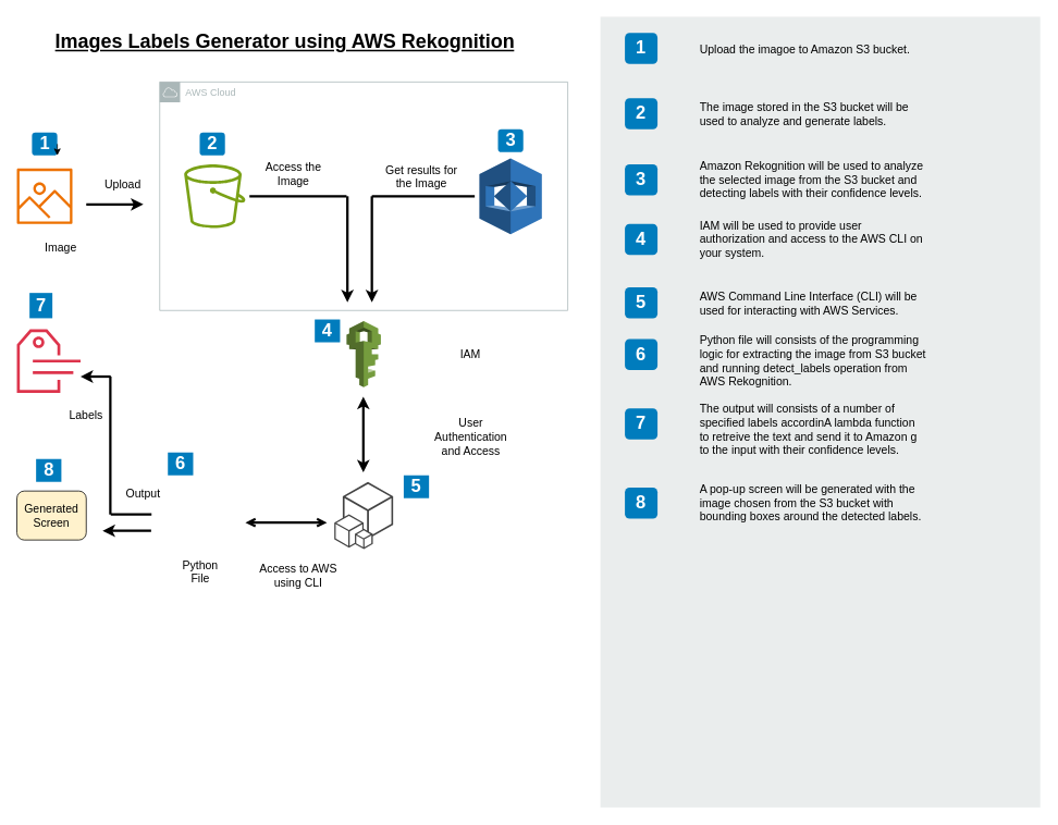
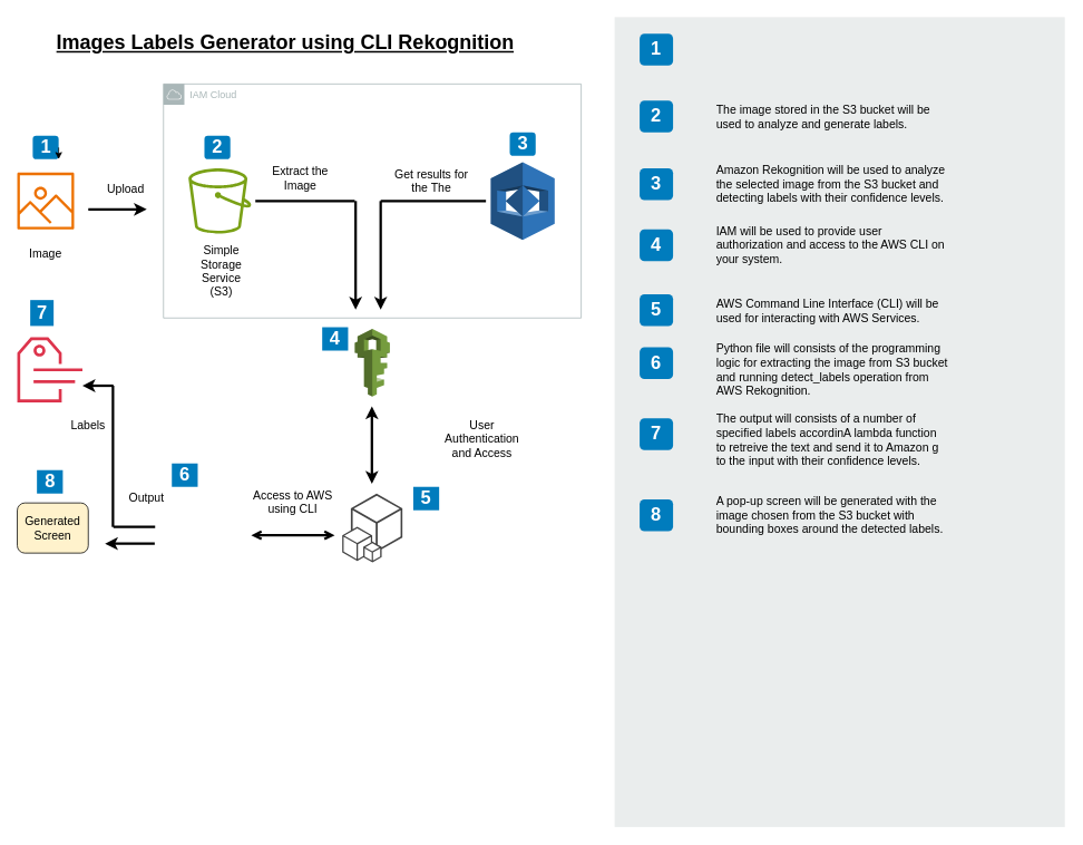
  <mxCell id="0" />
  <mxCell id="1" parent="0" />
- <mxCell id="2" value="AWS Cloud" style="sketch=0;outlineConnect=0;gradientColor=none;html=1;whiteSpace=wrap;fontSize=12;fontStyle=0;shape=mxgraph.aws4.group;grIcon=mxgraph.aws4.group_aws_cloud;strokeColor=#AAB7B8;fillColor=none;verticalAlign=top;align=left;spacingLeft=30;fontColor=#AAB7B8;dashed=0;movable=0;resizable=0;rotatable=0;deletable=0;editable=0;locked=1;connectable=0;" parent="1" vertex="1"><mxGeometry x="195" y="100" width="500" height="280" as="geometry" /></mxCell>
+ <mxCell id="2" value="IAM Cloud" style="sketch=0;outlineConnect=0;gradientColor=none;html=1;whiteSpace=wrap;fontSize=12;fontStyle=0;shape=mxgraph.aws4.group;grIcon=mxgraph.aws4.group_aws_cloud;strokeColor=#AAB7B8;fillColor=none;verticalAlign=top;align=left;spacingLeft=30;fontColor=#AAB7B8;dashed=0;movable=0;resizable=0;rotatable=0;deletable=0;editable=0;locked=1;connectable=0;" parent="1" vertex="1"><mxGeometry x="195" y="100" width="500" height="280" as="geometry" /></mxCell>
  <mxCell id="3" value="" style="sketch=0;outlineConnect=0;fontColor=#232F3E;gradientColor=none;fillColor=#7AA116;strokeColor=none;dashed=0;verticalLabelPosition=bottom;verticalAlign=top;align=center;html=1;fontSize=12;fontStyle=0;aspect=fixed;pointerEvents=1;shape=mxgraph.aws4.bucket;movable=0;resizable=0;rotatable=0;deletable=0;editable=0;locked=1;connectable=0;" parent="1" vertex="1"><mxGeometry x="225" y="201" width="75" height="78" as="geometry" /></mxCell>
  <mxCell id="4" value="" style="outlineConnect=0;dashed=0;verticalLabelPosition=bottom;verticalAlign=top;align=center;html=1;shape=mxgraph.aws3.iam;fillColor=#759C3E;gradientColor=none;" parent="1" vertex="1"><mxGeometry x="424" y="393" width="42" height="81" as="geometry" /></mxCell>
  <mxCell id="5" value="" style="rounded=0;whiteSpace=wrap;html=1;fillColor=#EAEDED;fontSize=22;fontColor=#FFFFFF;strokeColor=none;labelBackgroundColor=none;movable=0;resizable=0;rotatable=0;deletable=0;editable=0;locked=1;connectable=0;" parent="1" vertex="1"><mxGeometry x="735" width="539" height="969" as="geometry" y="20" /></mxCell>
  <mxCell id="6" value="1" style="rounded=1;whiteSpace=wrap;html=1;fillColor=#007CBD;strokeColor=none;fontColor=#FFFFFF;fontStyle=1;fontSize=22;labelBackgroundColor=none;" parent="1" vertex="1"><mxGeometry x="765" y="40" width="40" height="38" as="geometry" /></mxCell>
  <mxCell id="7" value="2" style="rounded=1;whiteSpace=wrap;html=1;fillColor=#007CBD;strokeColor=none;fontColor=#FFFFFF;fontStyle=1;fontSize=22;labelBackgroundColor=none;" parent="1" vertex="1"><mxGeometry x="765" y="120" width="40" height="38" as="geometry" /></mxCell>
  <mxCell id="8" value="3" style="rounded=1;whiteSpace=wrap;html=1;fillColor=#007CBD;strokeColor=none;fontColor=#FFFFFF;fontStyle=1;fontSize=22;labelBackgroundColor=none;" parent="1" vertex="1"><mxGeometry x="765" y="201" width="40" height="38" as="geometry" /></mxCell>
  <mxCell id="9" value="4" style="rounded=1;whiteSpace=wrap;html=1;fillColor=#007CBD;strokeColor=none;fontColor=#FFFFFF;fontStyle=1;fontSize=22;labelBackgroundColor=none;" parent="1" vertex="1"><mxGeometry x="765" y="274" width="40" height="38" as="geometry" /></mxCell>
  <mxCell id="10" value="5" style="rounded=1;whiteSpace=wrap;html=1;fillColor=#007CBD;strokeColor=none;fontColor=#FFFFFF;fontStyle=1;fontSize=22;labelBackgroundColor=none;" parent="1" vertex="1"><mxGeometry x="765" y="351.5" width="40" height="38" as="geometry" /></mxCell>
  <mxCell id="11" value="6" style="rounded=1;whiteSpace=wrap;html=1;fillColor=#007CBD;strokeColor=none;fontColor=#FFFFFF;fontStyle=1;fontSize=22;labelBackgroundColor=none;" parent="1" vertex="1"><mxGeometry x="765" y="415" width="40" height="38" as="geometry" /></mxCell>
  <mxCell id="12" value="7" style="rounded=1;whiteSpace=wrap;html=1;fillColor=#007CBD;strokeColor=none;fontColor=#FFFFFF;fontStyle=1;fontSize=22;labelBackgroundColor=none;" parent="1" vertex="1"><mxGeometry x="765" y="500" width="40" height="38" as="geometry" /></mxCell>
  <mxCell id="13" value="8" style="rounded=1;whiteSpace=wrap;html=1;fillColor=#007CBD;strokeColor=none;fontColor=#FFFFFF;fontStyle=1;fontSize=22;labelBackgroundColor=none;" parent="1" vertex="1"><mxGeometry x="765" y="597" width="40" height="38" as="geometry" /></mxCell>
  <mxCell id="14" value="" style="sketch=0;outlineConnect=0;fontColor=#232F3E;gradientColor=none;fillColor=#ED7100;strokeColor=none;dashed=0;verticalLabelPosition=bottom;verticalAlign=top;align=center;html=1;fontSize=12;fontStyle=0;aspect=fixed;pointerEvents=1;shape=mxgraph.aws4.container_registry_image;movable=0;resizable=0;rotatable=0;deletable=0;editable=0;locked=1;connectable=0;" parent="1" vertex="1"><mxGeometry x="20" y="206" width="68" height="68" as="geometry" /></mxCell>
  <mxCell id="15" value="" style="outlineConnect=0;dashed=0;verticalLabelPosition=bottom;verticalAlign=top;align=center;html=1;shape=mxgraph.aws3.cli;fillColor=#444444;gradientColor=none;" parent="1" vertex="1"><mxGeometry x="409" y="590" width="72" height="82.5" as="geometry" /></mxCell>
  <mxCell id="16" value="" style="outlineConnect=0;dashed=0;verticalLabelPosition=bottom;verticalAlign=top;align=center;html=1;shape=mxgraph.aws3.rekognition;fillColor=#2E73B8;gradientColor=none;movable=0;resizable=0;rotatable=0;deletable=0;editable=0;locked=1;connectable=0;" parent="1" vertex="1"><mxGeometry x="586.75" y="193.5" width="76.5" height="93" as="geometry" /></mxCell>
  <mxCell id="17" value="" style="sketch=0;outlineConnect=0;fontColor=#232F3E;gradientColor=none;fillColor=#DD344C;strokeColor=none;dashed=0;verticalLabelPosition=bottom;verticalAlign=top;align=center;html=1;fontSize=12;fontStyle=0;aspect=fixed;pointerEvents=1;shape=mxgraph.aws4.waf_labels;" parent="1" vertex="1"><mxGeometry x="20" y="403" width="78" height="78" as="geometry" /></mxCell>
  <mxCell id="18" value="&lt;font style=&quot;font-size: 14px;&quot;&gt;Generated Screen&lt;/font&gt;" style="rounded=1;whiteSpace=wrap;html=1;fillColor=#fff2cc;" parent="1" vertex="1"><mxGeometry x="20" y="601.25" width="85" height="60" as="geometry" /></mxCell>
- <mxCell id="20" value="&lt;font style=&quot;font-size: 14px;&quot;&gt;IAM&lt;/font&gt;" style="text;html=1;align=center;verticalAlign=middle;whiteSpace=wrap;rounded=0;" parent="1" vertex="1"><mxGeometry x="546" y="419" width="60" height="30" as="geometry" /></mxCell>
+ <mxCell id="19" value="&lt;font style=&quot;font-size: 14px;&quot;&gt;Simple&lt;/font&gt;&lt;div&gt;&lt;font style=&quot;font-size: 14px;&quot;&gt;Storage Service&lt;/font&gt;&lt;/div&gt;&lt;div&gt;&lt;font style=&quot;font-size: 14px;&quot;&gt;(S3)&lt;/font&gt;&lt;/div&gt;" style="text;html=1;align=center;verticalAlign=middle;whiteSpace=wrap;rounded=0;movable=0;resizable=0;rotatable=0;deletable=0;editable=0;locked=1;connectable=0;" parent="1" vertex="1"><mxGeometry x="232.5" y="288" width="62.5" height="72" as="geometry" /></mxCell>
  <mxCell id="21" value="" style="endArrow=classic;startArrow=classic;html=1;rounded=0;strokeWidth=3;" parent="1" edge="1"><mxGeometry width="50" height="50" relative="1" as="geometry"><mxPoint x="444.5" y="578.5" as="sourcePoint" /><mxPoint x="444.5" y="485.5" as="targetPoint" /><Array as="points"><mxPoint x="444.5" y="534" /></Array></mxGeometry></mxCell>
- <mxCell id="22" value="&lt;font style=&quot;font-size: 14px;&quot;&gt;User Authentication and Access&lt;/font&gt;" style="text;html=1;align=center;verticalAlign=middle;whiteSpace=wrap;rounded=0;" parent="1" vertex="1"><mxGeometry x="526.5" y="500" width="99" height="70" as="geometry" /></mxCell>
- <mxCell id="23" value="&lt;font style=&quot;font-size: 14px;&quot;&gt;Image&lt;/font&gt;" style="text;html=1;align=center;verticalAlign=middle;whiteSpace=wrap;rounded=0;" parent="1" vertex="1"><mxGeometry x="44" y="288" width="60" height="30" as="geometry" /></mxCell>
+ <mxCell id="22" value="&lt;font style=&quot;font-size: 14px;&quot;&gt;User Authentication and Access&lt;/font&gt;" style="text;html=1;align=center;verticalAlign=middle;whiteSpace=wrap;rounded=0;" parent="1" vertex="1"><mxGeometry x="526.5" y="490" width="99" height="70" as="geometry" /></mxCell>
+ <mxCell id="23" value="&lt;font style=&quot;font-size: 14px;&quot;&gt;Image&lt;/font&gt;" style="text;html=1;align=center;verticalAlign=middle;whiteSpace=wrap;rounded=0;" parent="1" vertex="1"><mxGeometry x="24" y="288" width="60" height="30" as="geometry" /></mxCell>
  <mxCell id="24" value="" style="endArrow=classic;html=1;rounded=0;strokeWidth=3;" parent="1" edge="1"><mxGeometry width="50" height="50" relative="1" as="geometry"><mxPoint x="105" y="250" as="sourcePoint" /><mxPoint x="175" y="250" as="targetPoint" /></mxGeometry></mxCell>
  <mxCell id="25" value="" style="endArrow=none;html=1;rounded=0;strokeWidth=3;" parent="1" edge="1"><mxGeometry width="50" height="50" relative="1" as="geometry"><mxPoint x="305" y="240" as="sourcePoint" /><mxPoint x="424" y="240" as="targetPoint" /></mxGeometry></mxCell>
  <mxCell id="26" value="" style="endArrow=classic;html=1;rounded=0;strokeWidth=3;" parent="1" edge="1"><mxGeometry width="50" height="50" relative="1" as="geometry"><mxPoint x="425" y="240" as="sourcePoint" /><mxPoint x="425" y="370" as="targetPoint" /></mxGeometry></mxCell>
  <mxCell id="27" value="" style="endArrow=none;html=1;rounded=0;strokeWidth=3;" parent="1" edge="1"><mxGeometry width="50" height="50" relative="1" as="geometry"><mxPoint x="455" y="240" as="sourcePoint" /><mxPoint x="581" y="240" as="targetPoint" /></mxGeometry></mxCell>
  <mxCell id="28" value="" style="endArrow=classic;html=1;rounded=0;strokeWidth=3;" parent="1" edge="1"><mxGeometry width="50" height="50" relative="1" as="geometry"><mxPoint x="455" y="240" as="sourcePoint" /><mxPoint x="455" y="370" as="targetPoint" /></mxGeometry></mxCell>
  <mxCell id="29" value="" style="edgeStyle=orthogonalEdgeStyle;htmDepartman barl=1;endArrow=open;elbow=vertical;startArrow=open;startFill=0;endFill=0;strokeColor=#000000;rounded=0;strokeWidth=3;" parent="1" edge="1"><mxGeometry width="100" relative="1" as="geometry"><mxPoint x="300" y="640" as="sourcePoint" /><mxPoint x="400" y="640" as="targetPoint" /></mxGeometry></mxCell>
  <mxCell id="30" value="&lt;font style=&quot;font-size: 14px;&quot;&gt;Upload&lt;/font&gt;" style="text;html=1;align=center;verticalAlign=middle;whiteSpace=wrap;rounded=0;" parent="1" vertex="1"><mxGeometry x="120" y="211" width="60" height="30" as="geometry" /></mxCell>
- <mxCell id="31" value="&lt;font style=&quot;font-size: 14px;&quot;&gt;Access the Image&lt;/font&gt;" style="text;html=1;align=center;verticalAlign=middle;whiteSpace=wrap;rounded=0;movable=0;resizable=0;rotatable=0;deletable=0;editable=0;locked=1;connectable=0;" parent="1" vertex="1"><mxGeometry x="309" y="198" width="100" height="30" as="geometry" /></mxCell>
- <mxCell id="32" value="&lt;font style=&quot;font-size: 14px;&quot;&gt;Get results for the Image&lt;/font&gt;" style="text;html=1;align=center;verticalAlign=middle;whiteSpace=wrap;rounded=0;movable=0;resizable=0;rotatable=0;deletable=0;editable=0;locked=1;connectable=0;" parent="1" vertex="1"><mxGeometry x="466" y="201" width="100" height="30" as="geometry" /></mxCell>
+ <mxCell id="31" value="&lt;font style=&quot;font-size: 14px;&quot;&gt;Extract the Image&lt;/font&gt;" style="text;html=1;align=center;verticalAlign=middle;whiteSpace=wrap;rounded=0;movable=0;resizable=0;rotatable=0;deletable=0;editable=0;locked=1;connectable=0;" parent="1" vertex="1"><mxGeometry x="309" y="198" width="100" height="30" as="geometry" /></mxCell>
+ <mxCell id="32" value="&lt;font style=&quot;font-size: 14px;&quot;&gt;Get results for the The&lt;/font&gt;" style="text;html=1;align=center;verticalAlign=middle;whiteSpace=wrap;rounded=0;movable=0;resizable=0;rotatable=0;deletable=0;editable=0;locked=1;connectable=0;" parent="1" vertex="1"><mxGeometry x="466" y="201" width="100" height="30" as="geometry" /></mxCell>
  <mxCell id="33" value="&lt;font style=&quot;font-size: 14px;&quot;&gt;Labels&lt;/font&gt;" style="text;html=1;align=center;verticalAlign=middle;whiteSpace=wrap;rounded=0;" parent="1" vertex="1"><mxGeometry x="75" y="493.5" width="60" height="30" as="geometry" /></mxCell>
- <mxCell id="34" value="&lt;font style=&quot;font-size: 14px;&quot;&gt;Access to AWS using CLI&lt;/font&gt;" style="text;html=1;align=center;verticalAlign=middle;whiteSpace=wrap;rounded=0;" parent="1" vertex="1"><mxGeometry x="310" y="685" width="110" height="40" as="geometry" /></mxCell>
- <mxCell id="35" value="&lt;h1 style=&quot;margin-top: 0px;&quot;&gt;&lt;u&gt;Images Labels Generator using AWS Rekognition&lt;/u&gt;&lt;/h1&gt;" style="text;html=1;whiteSpace=wrap;overflow=hidden;rounded=0;movable=0;resizable=0;rotatable=0;deletable=0;editable=0;locked=1;connectable=0;" parent="1" vertex="1"><mxGeometry x="65" y="30" width="620" height="50" as="geometry" /></mxCell>
+ <mxCell id="34" value="&lt;font style=&quot;font-size: 14px;&quot;&gt;Access to AWS using CLI&lt;/font&gt;" style="text;html=1;align=center;verticalAlign=middle;whiteSpace=wrap;rounded=0;" parent="1" vertex="1"><mxGeometry x="295" y="580" width="110" height="40" as="geometry" /></mxCell>
+ <mxCell id="35" value="&lt;h1 style=&quot;margin-top: 0px;&quot;&gt;&lt;u&gt;Images Labels Generator using CLI Rekognition&lt;/u&gt;&lt;/h1&gt;" style="text;html=1;whiteSpace=wrap;overflow=hidden;rounded=0;movable=0;resizable=0;rotatable=0;deletable=0;editable=0;locked=1;connectable=0;" parent="1" vertex="1"><mxGeometry x="65" y="30" width="620" height="50" as="geometry" /></mxCell>
  <mxCell id="36" value="" style="endArrow=none;html=1;rounded=0;strokeWidth=3;" parent="1" edge="1"><mxGeometry width="50" height="50" relative="1" as="geometry"><mxPoint x="135" y="630" as="sourcePoint" /><mxPoint x="185" y="630" as="targetPoint" /></mxGeometry></mxCell>
  <mxCell id="37" value="" style="endArrow=none;html=1;rounded=0;strokeWidth=3;" parent="1" edge="1"><mxGeometry width="50" height="50" relative="1" as="geometry"><mxPoint x="134.5" y="461" as="sourcePoint" /><mxPoint x="134.5" y="630" as="targetPoint" /></mxGeometry></mxCell>
  <mxCell id="38" value="" style="endArrow=classic;html=1;rounded=0;strokeWidth=3;" parent="1" edge="1"><mxGeometry width="50" height="50" relative="1" as="geometry"><mxPoint x="135" y="461" as="sourcePoint" /><mxPoint x="98" y="461" as="targetPoint" /></mxGeometry></mxCell>
  <mxCell id="39" value="" style="endArrow=classic;html=1;rounded=0;strokeWidth=3;" parent="1" edge="1"><mxGeometry width="50" height="50" relative="1" as="geometry"><mxPoint x="184.5" y="650" as="sourcePoint" /><mxPoint x="125" y="650" as="targetPoint" /><Array as="points"><mxPoint x="144.5" y="650" /></Array></mxGeometry></mxCell>
- <mxCell id="40" value="&lt;font style=&quot;font-size: 14px;&quot;&gt;Python&lt;/font&gt;&lt;div&gt;&lt;font style=&quot;font-size: 14px;&quot;&gt;File&lt;/font&gt;&lt;/div&gt;" style="text;html=1;align=center;verticalAlign=middle;whiteSpace=wrap;rounded=0;" parent="1" vertex="1"><mxGeometry x="215" y="680" width="60" height="40" as="geometry" /></mxCell>
- <mxCell id="41" value="&lt;span style=&quot;font-size: 14px;&quot;&gt;Output&lt;/span&gt;" style="text;html=1;align=center;verticalAlign=middle;whiteSpace=wrap;rounded=0;" parent="1" vertex="1"><mxGeometry x="145" y="590" width="60" height="30" as="geometry" /></mxCell>
+ <mxCell id="41" value="&lt;span style=&quot;font-size: 14px;&quot;&gt;Output&lt;/span&gt;" style="text;html=1;align=center;verticalAlign=middle;whiteSpace=wrap;rounded=0;" parent="1" vertex="1"><mxGeometry x="145" y="580" width="60" height="30" as="geometry" /></mxCell>
  <mxCell id="42" value="1" style="rounded=1;whiteSpace=wrap;html=1;fillColor=#007CBD;strokeColor=none;fontColor=#FFFFFF;fontStyle=1;fontSize=22;labelBackgroundColor=none;" parent="1" vertex="1"><mxGeometry x="38.5" y="162" width="31" height="28" as="geometry" /></mxCell>
  <mxCell id="43" style="edgeStyle=orthogonalEdgeStyle;rounded=0;orthogonalLoop=1;jettySize=auto;html=1;exitX=1;exitY=0.5;exitDx=0;exitDy=0;entryX=1;entryY=1;entryDx=0;entryDy=0;" parent="1" source="42" target="42" edge="1"><mxGeometry relative="1" as="geometry" /></mxCell>
  <mxCell id="44" value="2" style="rounded=1;whiteSpace=wrap;html=1;fillColor=#007CBD;strokeColor=none;fontColor=#FFFFFF;fontStyle=1;fontSize=22;labelBackgroundColor=none;" parent="1" vertex="1"><mxGeometry x="244" y="162" width="31" height="28" as="geometry" /></mxCell>
  <mxCell id="45" value="3" style="rounded=1;whiteSpace=wrap;html=1;fillColor=#007CBD;strokeColor=none;fontColor=#FFFFFF;fontStyle=1;fontSize=22;labelBackgroundColor=none;" parent="1" vertex="1"><mxGeometry x="609.5" y="158" width="31" height="28" as="geometry" /></mxCell>
  <mxCell id="46" value="4" style="rounded=0;whiteSpace=wrap;html=1;fillColor=#007CBD;strokeColor=none;fontColor=#FFFFFF;fontStyle=1;fontSize=22;labelBackgroundColor=none;arcSize=50;" parent="1" vertex="1"><mxGeometry x="385" y="391" width="31" height="28" as="geometry" /></mxCell>
  <mxCell id="47" value="5" style="rounded=0;whiteSpace=wrap;html=1;fillColor=#007CBD;strokeColor=none;fontColor=#FFFFFF;fontStyle=1;fontSize=22;labelBackgroundColor=none;arcSize=50;" parent="1" vertex="1"><mxGeometry x="494" y="582" width="31" height="28" as="geometry" /></mxCell>
  <mxCell id="48" value="6" style="rounded=0;whiteSpace=wrap;html=1;fillColor=#007CBD;strokeColor=none;fontColor=#FFFFFF;fontStyle=1;fontSize=22;labelBackgroundColor=none;arcSize=50;" parent="1" vertex="1"><mxGeometry x="205" y="554" width="31" height="28" as="geometry" /></mxCell>
  <mxCell id="49" value="7" style="rounded=0;whiteSpace=wrap;html=1;fillColor=#007CBD;strokeColor=none;fontColor=#FFFFFF;fontStyle=1;fontSize=22;labelBackgroundColor=none;arcSize=50;direction=south;glass=0;shadow=0;" parent="1" vertex="1"><mxGeometry x="35.5" y="358.5" width="28" height="31" as="geometry" /></mxCell>
  <mxCell id="50" value="8" style="rounded=0;whiteSpace=wrap;html=1;fillColor=#007CBD;strokeColor=none;fontColor=#FFFFFF;fontStyle=1;fontSize=22;labelBackgroundColor=none;arcSize=50;" parent="1" vertex="1"><mxGeometry x="43.5" y="562" width="31" height="28" as="geometry" /></mxCell>
- <mxCell id="51" value="&lt;font style=&quot;font-size: 14px;&quot;&gt;Upload the imagoe to Amazon S3 bucket.&lt;/font&gt;" style="text;html=1;align=left;verticalAlign=middle;whiteSpace=wrap;rounded=0;" parent="1" vertex="1"><mxGeometry x="855" y="40" width="280" height="42" as="geometry" /></mxCell>
  <mxCell id="52" value="&lt;font style=&quot;font-size: 14px;&quot;&gt;The image stored in the S3 bucket will be used to analyze and generate labels.&amp;nbsp;&lt;/font&gt;" style="text;html=1;align=left;verticalAlign=middle;whiteSpace=wrap;rounded=0;" parent="1" vertex="1"><mxGeometry x="855" y="118" width="280" height="42" as="geometry" /></mxCell>
  <mxCell id="53" value="&lt;font style=&quot;font-size: 14px;&quot;&gt;Amazon Rekognition will be used to analyze the selected image from the S3 bucket and detecting labels with their confidence levels.&amp;nbsp;&lt;/font&gt;" style="text;html=1;align=left;verticalAlign=middle;whiteSpace=wrap;rounded=0;" parent="1" vertex="1"><mxGeometry x="855" y="180" width="280" height="80" as="geometry" /></mxCell>
  <mxCell id="54" value="&lt;font style=&quot;font-size: 14px;&quot;&gt;IAM will be used to provide user authorization and access to the AWS CLI on your system.&amp;nbsp;&lt;/font&gt;" style="text;html=1;align=left;verticalAlign=middle;whiteSpace=wrap;rounded=0;" parent="1" vertex="1"><mxGeometry x="855" y="261.5" width="280" height="63" as="geometry" /></mxCell>
  <mxCell id="55" value="&lt;font style=&quot;font-size: 14px;&quot;&gt;AWS Command Line Interface (CLI) will be used for interacting with AWS Services.&amp;nbsp;&lt;/font&gt;" style="text;html=1;align=left;verticalAlign=middle;whiteSpace=wrap;rounded=0;" parent="1" vertex="1"><mxGeometry x="855" y="344.5" width="280" height="52" as="geometry" /></mxCell>
  <mxCell id="56" value="&lt;font style=&quot;font-size: 14px;&quot;&gt;Python file will consists of the programming logic for extracting the image from S3 bucket and running detect_labels operation from AWS Rekognition.&amp;nbsp;&lt;/font&gt;" style="text;html=1;align=left;verticalAlign=middle;whiteSpace=wrap;rounded=0;" parent="1" vertex="1"><mxGeometry x="855" y="406" width="280" height="72" as="geometry" /></mxCell>
  <mxCell id="57" value="&lt;font style=&quot;font-size: 14px;&quot;&gt;The output will consists of a number of specified labels accordinA lambda function to retreive the text and send it to Amazon g to the input with their confidence levels.&amp;nbsp;&amp;nbsp;&lt;/font&gt;" style="text;html=1;align=left;verticalAlign=middle;whiteSpace=wrap;rounded=0;" parent="1" vertex="1"><mxGeometry x="855" y="490" width="280" height="72" as="geometry" /></mxCell>
  <mxCell id="58" value="&lt;font style=&quot;font-size: 14px;&quot;&gt;A pop-up screen will be generated with the image chosen from the S3 bucket with bounding boxes around the detected labels.&amp;nbsp;&lt;/font&gt;" style="text;html=1;align=left;verticalAlign=middle;whiteSpace=wrap;rounded=0;" parent="1" vertex="1"><mxGeometry x="855" y="580" width="280" height="72" as="geometry" /></mxCell>
